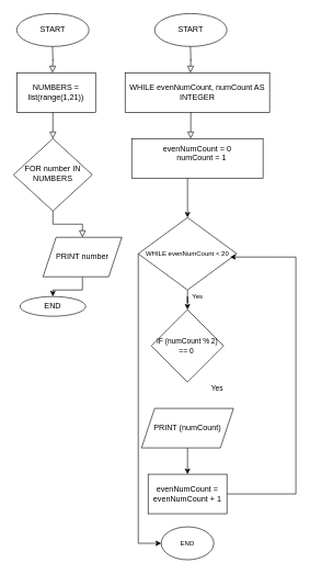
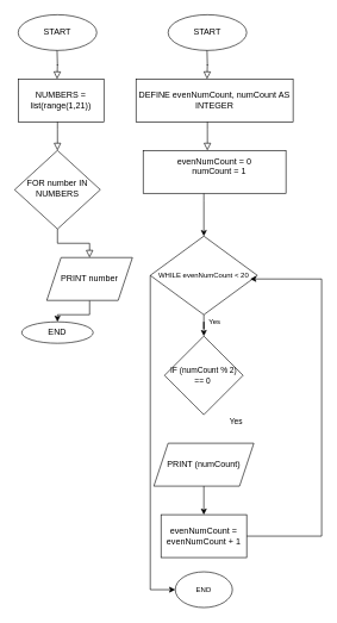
  <mxCell id="0" />
  <mxCell id="1" parent="0" />
  <mxCell id="2" value="" style="rounded=0;html=1;jettySize=auto;orthogonalLoop=1;fontSize=11;endArrow=block;endFill=0;endSize=8;strokeWidth=1;shadow=0;labelBackgroundColor=none;edgeStyle=orthogonalEdgeStyle;" parent="1" target="4" edge="1"><mxGeometry y="20" relative="1" as="geometry"><mxPoint as="offset" /><mxPoint x="80" y="160" as="sourcePoint" /><Array as="points"><mxPoint x="80" y="180" /><mxPoint x="80" y="180" /></Array></mxGeometry></mxCell>
  <mxCell id="3" value="" style="rounded=0;html=1;jettySize=auto;orthogonalLoop=1;fontSize=11;endArrow=block;endFill=0;endSize=8;strokeWidth=1;shadow=0;labelBackgroundColor=none;edgeStyle=orthogonalEdgeStyle;" parent="1" source="4" target="9" edge="1"><mxGeometry x="0.333" y="20" relative="1" as="geometry"><mxPoint as="offset" /><mxPoint x="80" y="430" as="targetPoint" /></mxGeometry></mxCell>
  <mxCell id="4" value="FOR number IN NUMBERS" style="rhombus;whiteSpace=wrap;html=1;shadow=0;fontFamily=Helvetica;fontSize=12;align=center;strokeWidth=1;spacing=6;spacingTop=-4;" parent="1" vertex="1"><mxGeometry x="20" y="210" width="120" height="110" as="geometry" /></mxCell>
  <mxCell id="5" value="START" style="ellipse;whiteSpace=wrap;html=1;" vertex="1" parent="1"><mxGeometry x="25" y="20" width="110" height="50" as="geometry" /></mxCell>
  <mxCell id="6" value="" style="rounded=0;html=1;jettySize=auto;orthogonalLoop=1;fontSize=11;endArrow=block;endFill=0;endSize=8;strokeWidth=1;shadow=0;labelBackgroundColor=none;edgeStyle=orthogonalEdgeStyle;" edge="1" parent="1"><mxGeometry y="26" relative="1" as="geometry"><mxPoint as="offset" /><mxPoint x="79.5" y="70" as="sourcePoint" /><mxPoint x="79.5" y="110" as="targetPoint" /></mxGeometry></mxCell>
  <mxCell id="7" value="NUMBERS = list(range(1,21))" style="rounded=0;whiteSpace=wrap;html=1;" vertex="1" parent="1"><mxGeometry x="25" y="110" width="120" height="60" as="geometry" /></mxCell>
  <mxCell id="8" value="" style="edgeStyle=orthogonalEdgeStyle;rounded=0;orthogonalLoop=1;jettySize=auto;html=1;" edge="1" parent="1" source="9" target="10"><mxGeometry relative="1" as="geometry" /></mxCell>
  <mxCell id="9" value="PRINT number" style="shape=parallelogram;perimeter=parallelogramPerimeter;whiteSpace=wrap;html=1;fixedSize=1;" vertex="1" parent="1"><mxGeometry x="65" y="360" width="120" height="60" as="geometry" /></mxCell>
  <mxCell id="10" value="END" style="ellipse;whiteSpace=wrap;html=1;" vertex="1" parent="1"><mxGeometry x="30" y="450" width="100" height="30" as="geometry" /></mxCell>
  <mxCell id="11" value="" style="rounded=0;html=1;jettySize=auto;orthogonalLoop=1;fontSize=11;endArrow=block;endFill=0;endSize=8;strokeWidth=1;shadow=0;labelBackgroundColor=none;edgeStyle=orthogonalEdgeStyle;" edge="1" parent="1"><mxGeometry y="20" relative="1" as="geometry"><mxPoint as="offset" /><mxPoint x="290" y="160" as="sourcePoint" /><Array as="points"><mxPoint x="290" y="180" /><mxPoint x="290" y="180" /></Array><mxPoint x="290" y="210" as="targetPoint" /></mxGeometry></mxCell>
  <mxCell id="12" value="START" style="ellipse;whiteSpace=wrap;html=1;" vertex="1" parent="1"><mxGeometry x="235" y="20" width="110" height="50" as="geometry" /></mxCell>
  <mxCell id="13" value="" style="rounded=0;html=1;jettySize=auto;orthogonalLoop=1;fontSize=11;endArrow=block;endFill=0;endSize=8;strokeWidth=1;shadow=0;labelBackgroundColor=none;edgeStyle=orthogonalEdgeStyle;" edge="1" parent="1"><mxGeometry y="26" relative="1" as="geometry"><mxPoint as="offset" /><mxPoint x="289.5" y="70" as="sourcePoint" /><mxPoint x="289.5" y="110" as="targetPoint" /></mxGeometry></mxCell>
- <mxCell id="14" value="WHILE evenNumCount, numCount AS INTEGER" style="rounded=0;whiteSpace=wrap;html=1;" vertex="1" parent="1"><mxGeometry x="190" y="110" width="220" height="60" as="geometry" /></mxCell>
+ <mxCell id="14" value="DEFINE evenNumCount, numCount AS INTEGER" style="rounded=0;whiteSpace=wrap;html=1;" vertex="1" parent="1"><mxGeometry x="190" y="110" width="220" height="60" as="geometry" /></mxCell>
  <mxCell id="15" value="" style="edgeStyle=orthogonalEdgeStyle;rounded=0;orthogonalLoop=1;jettySize=auto;html=1;" edge="1" parent="1" source="16" target="18"><mxGeometry relative="1" as="geometry"><Array as="points"><mxPoint x="285" y="280" /><mxPoint x="285" y="280" /></Array></mxGeometry></mxCell>
  <mxCell id="16" value="&lt;div&gt;evenNumCount = 0&lt;/div&gt;&lt;div&gt;&amp;nbsp; &amp;nbsp; numCount = 1&lt;/div&gt;&lt;div&gt;&lt;br&gt;&lt;/div&gt;" style="rounded=0;whiteSpace=wrap;html=1;" vertex="1" parent="1"><mxGeometry x="200" y="210" width="200" height="60" as="geometry" /></mxCell>
  <mxCell id="17" value="" style="edgeStyle=orthogonalEdgeStyle;rounded=0;orthogonalLoop=1;jettySize=auto;html=1;" edge="1" parent="1" source="18" target="19"><mxGeometry relative="1" as="geometry" /></mxCell>
  <mxCell id="18" value="&lt;div&gt;&lt;span&gt;&lt;font style=&quot;font-size: 10px&quot;&gt;WHILE evenNumCount &amp;lt; 20&lt;/font&gt;&lt;/span&gt;&lt;/div&gt;" style="rhombus;whiteSpace=wrap;html=1;rounded=0;align=center;" vertex="1" parent="1"><mxGeometry x="210" y="330" width="150" height="110" as="geometry" /></mxCell>
  <mxCell id="19" value="&lt;font style=&quot;font-size: 11px&quot;&gt;IF (numCount % 2) == 0&amp;nbsp;&lt;/font&gt;" style="rhombus;whiteSpace=wrap;html=1;rounded=0;" vertex="1" parent="1"><mxGeometry x="230" y="470" width="110" height="110" as="geometry" /></mxCell>
  <mxCell id="20" value="" style="edgeStyle=orthogonalEdgeStyle;rounded=0;orthogonalLoop=1;jettySize=auto;html=1;fontSize=11;" edge="1" parent="1" source="21" target="24"><mxGeometry relative="1" as="geometry" /></mxCell>
  <mxCell id="21" value="PRINT (numCount)" style="shape=parallelogram;perimeter=parallelogramPerimeter;whiteSpace=wrap;html=1;fixedSize=1;rounded=0;" vertex="1" parent="1"><mxGeometry x="215" y="620" width="140" height="60" as="geometry" /></mxCell>
  <mxCell id="22" value="Yes" style="text;html=1;align=center;verticalAlign=middle;resizable=0;points=[];autosize=1;strokeColor=none;fillColor=none;fontSize=11;" vertex="1" parent="1"><mxGeometry x="315" y="580" width="30" height="20" as="geometry" /></mxCell>
  <mxCell id="23" value="" style="edgeStyle=orthogonalEdgeStyle;rounded=0;orthogonalLoop=1;jettySize=auto;html=1;fontSize=11;entryX=0.933;entryY=0.545;entryDx=0;entryDy=0;entryPerimeter=0;" edge="1" parent="1" source="24" target="18"><mxGeometry relative="1" as="geometry"><mxPoint x="360" y="390" as="targetPoint" /><Array as="points"><mxPoint x="450" y="750" /><mxPoint x="450" y="390" /></Array></mxGeometry></mxCell>
  <mxCell id="24" value="evenNumCount = evenNumCount + 1" style="whiteSpace=wrap;html=1;rounded=0;" vertex="1" parent="1"><mxGeometry x="225" y="720" width="120" height="60" as="geometry" /></mxCell>
  <mxCell id="25" value="Yes" style="text;html=1;align=center;verticalAlign=middle;resizable=0;points=[];autosize=1;strokeColor=none;fillColor=none;fontSize=10;" vertex="1" parent="1"><mxGeometry x="285" y="440" width="30" height="20" as="geometry" /></mxCell>
  <mxCell id="26" value="" style="edgeStyle=orthogonalEdgeStyle;rounded=0;orthogonalLoop=1;jettySize=auto;html=1;fontSize=11;entryX=0;entryY=0.5;entryDx=0;entryDy=0;" edge="1" parent="1" source="18" target="27"><mxGeometry relative="1" as="geometry"><mxPoint x="210" y="680" as="sourcePoint" /><mxPoint x="240" y="820" as="targetPoint" /><Array as="points"><mxPoint x="210" y="825" /></Array></mxGeometry></mxCell>
  <mxCell id="27" value="END" style="ellipse;whiteSpace=wrap;html=1;fontSize=10;align=center;" vertex="1" parent="1"><mxGeometry x="245" y="800" width="80" height="50" as="geometry" /></mxCell>
